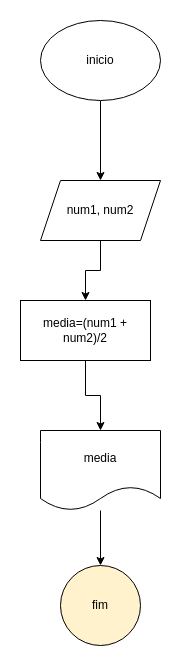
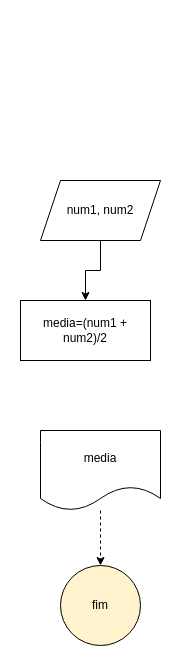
  <mxCell id="0" />
  <mxCell id="1" parent="0" />
- <mxCell id="2" value="" style="edgeStyle=orthogonalEdgeStyle;rounded=0;orthogonalLoop=1;jettySize=auto;html=1;" edge="1" parent="1" source="3" target="5"><mxGeometry relative="1" as="geometry" /></mxCell>
- <mxCell id="3" value="inicio" style="ellipse;whiteSpace=wrap;html=1;" vertex="1" parent="1"><mxGeometry x="40" y="20" width="120" height="80" as="geometry" /></mxCell>
  <mxCell id="4" value="" style="edgeStyle=orthogonalEdgeStyle;rounded=0;orthogonalLoop=1;jettySize=auto;html=1;" edge="1" parent="1" source="5" target="7"><mxGeometry relative="1" as="geometry" /></mxCell>
  <mxCell id="5" value="num1, num2" style="shape=parallelogram;perimeter=parallelogramPerimeter;whiteSpace=wrap;html=1;fixedSize=1;" vertex="1" parent="1"><mxGeometry x="40" y="180" width="120" height="60" as="geometry" /></mxCell>
- <mxCell id="6" value="" style="edgeStyle=orthogonalEdgeStyle;rounded=0;orthogonalLoop=1;jettySize=auto;html=1;" edge="1" parent="1" source="7" target="9"><mxGeometry relative="1" as="geometry" /></mxCell>
  <mxCell id="7" value="media=(num1 + num2)/2" style="whiteSpace=wrap;html=1;" vertex="1" parent="1"><mxGeometry x="20" y="300" width="130" height="60" as="geometry" /></mxCell>
- <mxCell id="8" value="" style="edgeStyle=orthogonalEdgeStyle;rounded=0;orthogonalLoop=1;jettySize=auto;html=1;" edge="1" parent="1" source="9" target="10"><mxGeometry relative="1" as="geometry" /></mxCell>
+ <mxCell id="8" value="" style="edgeStyle=orthogonalEdgeStyle;rounded=0;orthogonalLoop=1;jettySize=auto;html=1;dashed=1;" edge="1" parent="1" source="9" target="10"><mxGeometry relative="1" as="geometry" /></mxCell>
  <mxCell id="9" value="media" style="shape=document;whiteSpace=wrap;html=1;boundedLbl=1;" vertex="1" parent="1"><mxGeometry x="40" y="430" width="120" height="80" as="geometry" /></mxCell>
  <mxCell id="10" value="fim" style="ellipse;whiteSpace=wrap;html=1;fillColor=#fff2cc;" vertex="1" parent="1"><mxGeometry x="60" y="565" width="80" height="80" as="geometry" /></mxCell>
